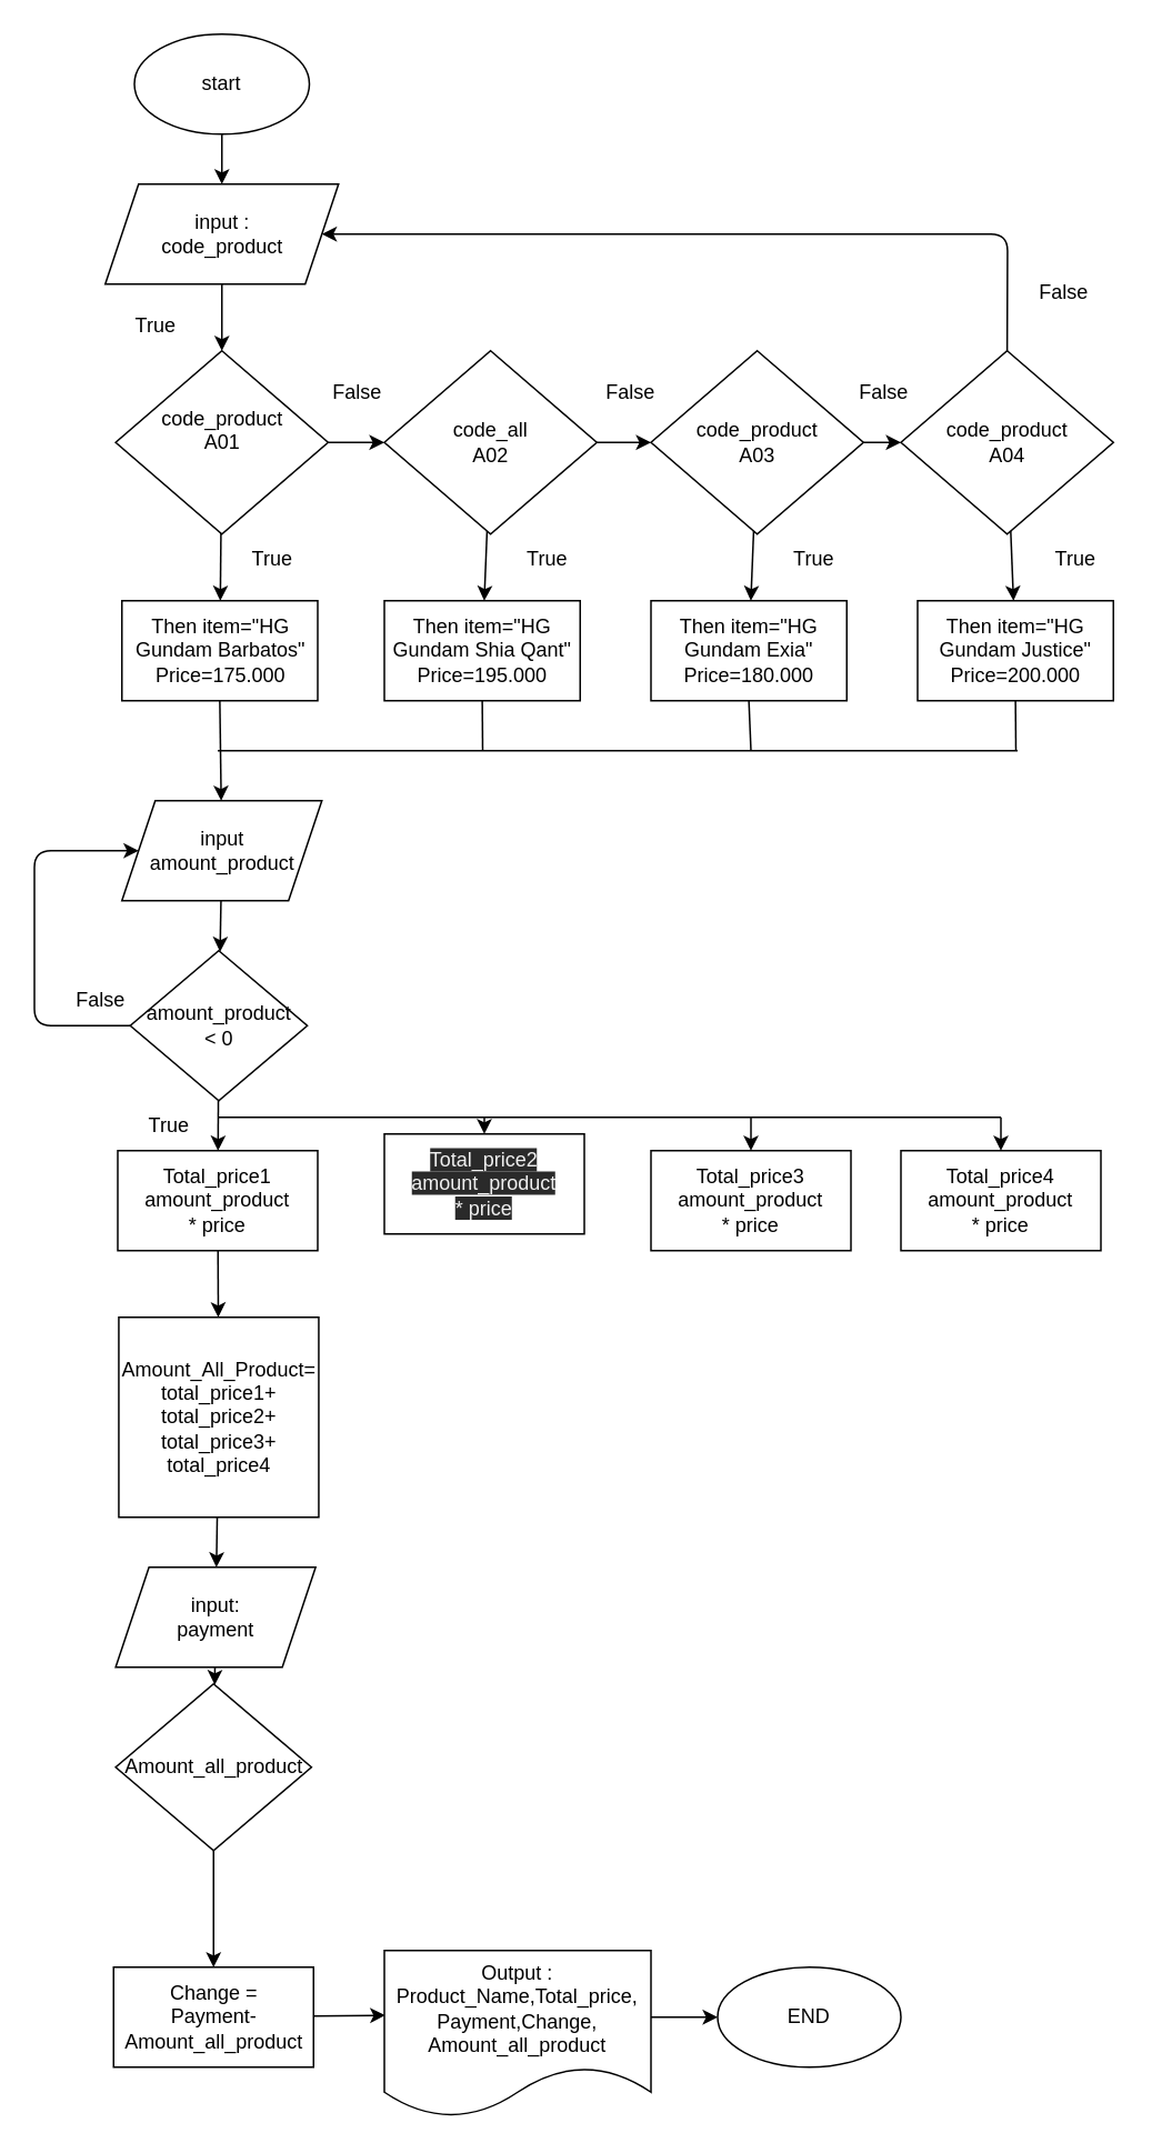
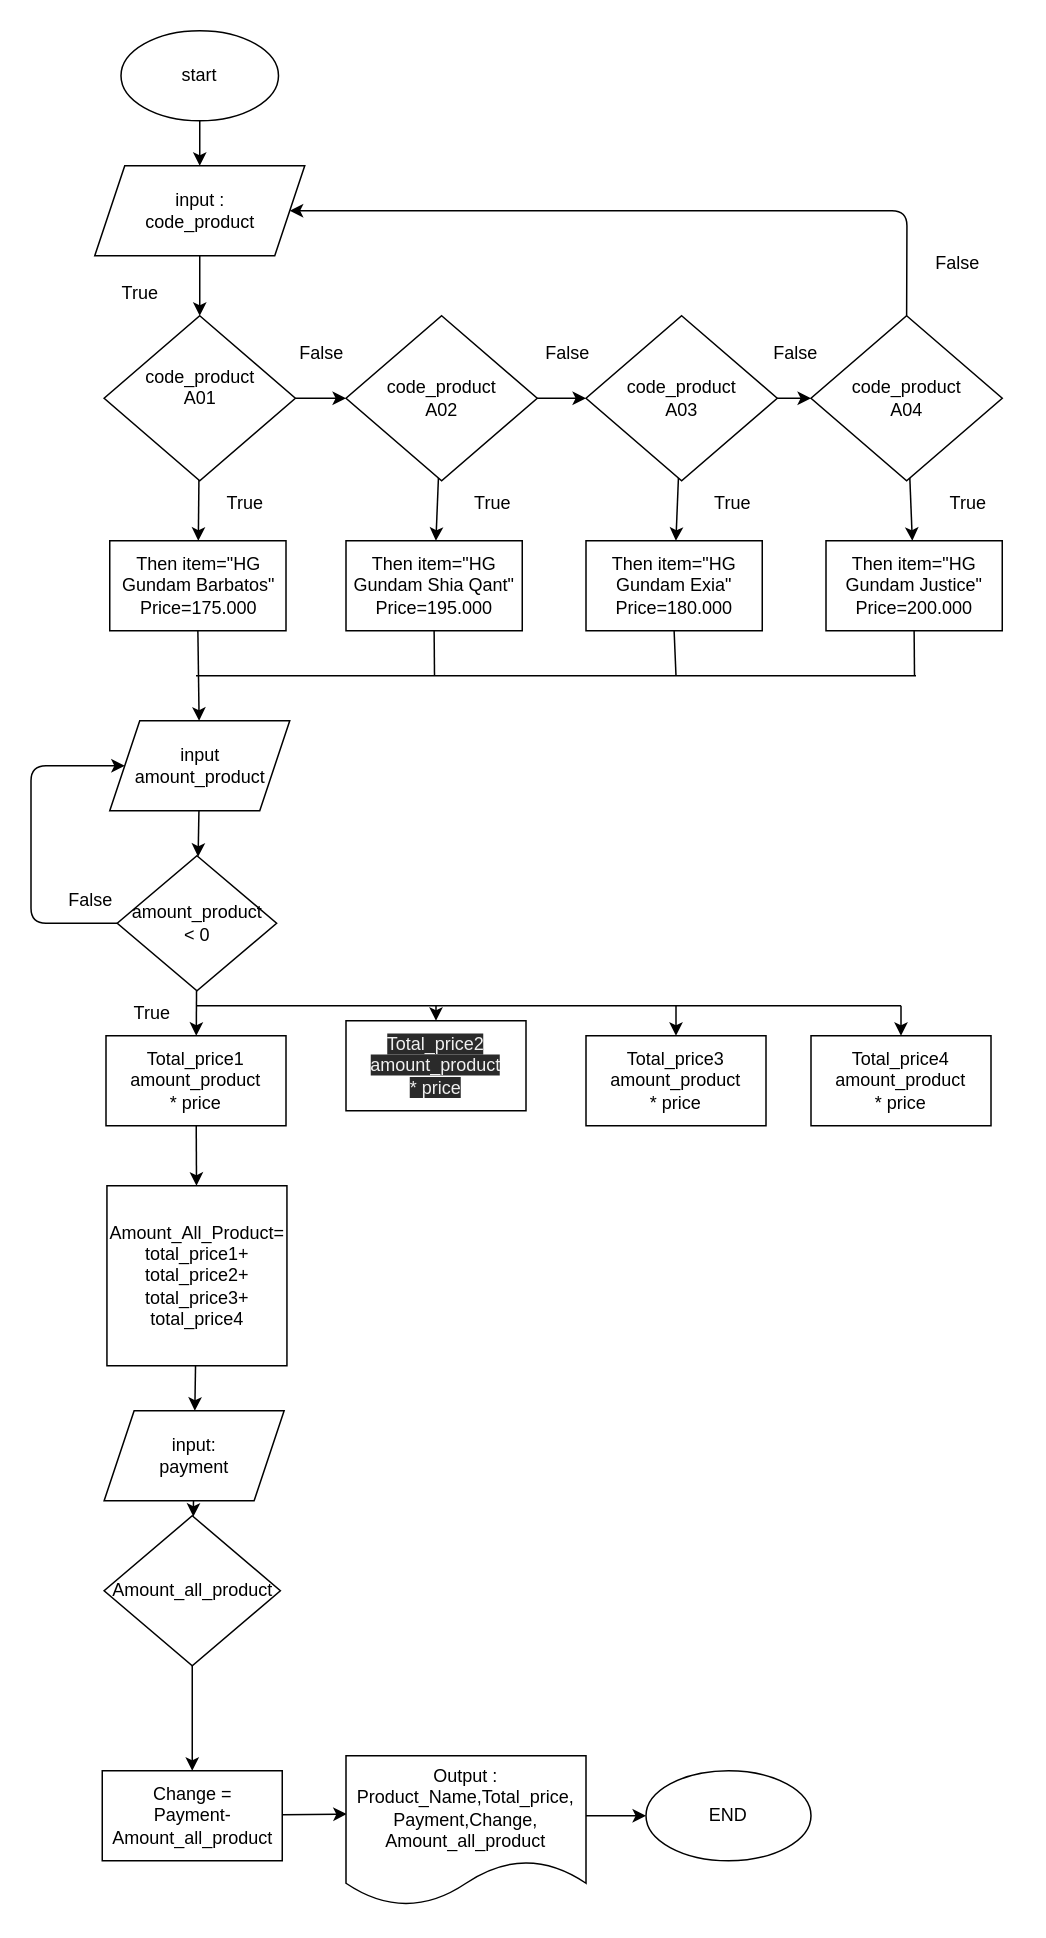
  <mxCell id="0" />
  <mxCell id="1" parent="0" />
  <mxCell id="2" value="" style="edgeStyle=none;html=1;" edge="1" parent="1" source="3" target="5"><mxGeometry relative="1" as="geometry"><mxPoint x="132.5" y="110" as="targetPoint" /></mxGeometry></mxCell>
  <mxCell id="3" value="start" style="ellipse;whiteSpace=wrap;html=1;" vertex="1" parent="1"><mxGeometry x="80" y="20" width="105" height="60" as="geometry" /></mxCell>
  <mxCell id="4" value="" style="edgeStyle=none;html=1;entryX=0.5;entryY=0;entryDx=0;entryDy=0;" edge="1" parent="1" source="5" target="8"><mxGeometry relative="1" as="geometry"><mxPoint x="133" y="200" as="targetPoint" /></mxGeometry></mxCell>
  <mxCell id="5" value="input :&lt;br&gt;code_product" style="shape=parallelogram;perimeter=parallelogramPerimeter;whiteSpace=wrap;html=1;fixedSize=1;" vertex="1" parent="1"><mxGeometry x="62.5" y="110" width="140" height="60" as="geometry" /></mxCell>
  <mxCell id="6" value="" style="edgeStyle=none;html=1;" edge="1" parent="1" source="8" target="11"><mxGeometry relative="1" as="geometry" /></mxCell>
  <mxCell id="7" value="" style="edgeStyle=none;html=1;" edge="1" parent="1" source="8" target="18"><mxGeometry relative="1" as="geometry" /></mxCell>
  <mxCell id="8" value="code_product&lt;br&gt;A01&lt;br&gt;&lt;br&gt;" style="rhombus;whiteSpace=wrap;html=1;" vertex="1" parent="1"><mxGeometry x="68.75" y="210" width="127.5" height="110" as="geometry" /></mxCell>
  <mxCell id="9" value="" style="edgeStyle=none;html=1;" edge="1" parent="1" source="11" target="14"><mxGeometry relative="1" as="geometry" /></mxCell>
  <mxCell id="10" value="" style="edgeStyle=none;html=1;" edge="1" parent="1" source="11" target="19"><mxGeometry relative="1" as="geometry" /></mxCell>
- <mxCell id="11" value="code_all&lt;br&gt;A02&lt;br&gt;" style="rhombus;whiteSpace=wrap;html=1;" vertex="1" parent="1"><mxGeometry x="230" y="210" width="127.5" height="110" as="geometry" /></mxCell>
+ <mxCell id="11" value="code_product&lt;br&gt;A02&lt;br&gt;" style="rhombus;whiteSpace=wrap;html=1;" vertex="1" parent="1"><mxGeometry x="230" y="210" width="127.5" height="110" as="geometry" /></mxCell>
  <mxCell id="12" value="" style="edgeStyle=none;html=1;" edge="1" parent="1" source="14" target="16"><mxGeometry relative="1" as="geometry" /></mxCell>
  <mxCell id="13" value="" style="edgeStyle=none;html=1;" edge="1" parent="1" source="14" target="20"><mxGeometry relative="1" as="geometry" /></mxCell>
  <mxCell id="14" value="code_product&lt;br&gt;A03&lt;br&gt;" style="rhombus;whiteSpace=wrap;html=1;" vertex="1" parent="1"><mxGeometry x="390" y="210" width="127.5" height="110" as="geometry" /></mxCell>
  <mxCell id="15" value="" style="edgeStyle=none;html=1;" edge="1" parent="1" source="16" target="21"><mxGeometry relative="1" as="geometry" /></mxCell>
  <mxCell id="16" value="code_product&lt;br&gt;A04&lt;br&gt;" style="rhombus;whiteSpace=wrap;html=1;" vertex="1" parent="1"><mxGeometry x="540" y="210" width="127.5" height="110" as="geometry" /></mxCell>
  <mxCell id="17" value="" style="endArrow=classic;html=1;exitX=0.5;exitY=0;exitDx=0;exitDy=0;entryX=1;entryY=0.5;entryDx=0;entryDy=0;" edge="1" parent="1" source="16" target="5"><mxGeometry width="50" height="50" relative="1" as="geometry"><mxPoint x="340" y="310" as="sourcePoint" /><mxPoint x="390" y="260" as="targetPoint" /><Array as="points"><mxPoint x="604" y="140" /></Array></mxGeometry></mxCell>
  <mxCell id="18" value="Then item=&quot;HG Gundam Barbatos&quot;&lt;br&gt;Price=175.000" style="rounded=0;whiteSpace=wrap;html=1;" vertex="1" parent="1"><mxGeometry x="72.5" y="360" width="117.5" height="60" as="geometry" /></mxCell>
  <mxCell id="19" value="&lt;span&gt;Then item=&quot;HG Gundam Shia Qant&quot;&lt;/span&gt;&lt;br&gt;&lt;span&gt;Price=195.000&lt;/span&gt;" style="rounded=0;whiteSpace=wrap;html=1;" vertex="1" parent="1"><mxGeometry x="230" y="360" width="117.5" height="60" as="geometry" /></mxCell>
  <mxCell id="20" value="&lt;span&gt;Then item=&quot;HG Gundam Exia&quot;&lt;/span&gt;&lt;br&gt;&lt;span&gt;Price=180.000&lt;/span&gt;" style="rounded=0;whiteSpace=wrap;html=1;" vertex="1" parent="1"><mxGeometry x="390" y="360" width="117.5" height="60" as="geometry" /></mxCell>
  <mxCell id="21" value="&lt;span&gt;Then item=&quot;HG Gundam Justice&quot;&lt;/span&gt;&lt;br&gt;&lt;span&gt;Price=200.000&lt;/span&gt;" style="rounded=0;whiteSpace=wrap;html=1;" vertex="1" parent="1"><mxGeometry x="550" y="360" width="117.5" height="60" as="geometry" /></mxCell>
  <mxCell id="22" value="" style="endArrow=classic;html=1;exitX=0.5;exitY=1;exitDx=0;exitDy=0;" edge="1" parent="1" source="18" target="28"><mxGeometry width="50" height="50" relative="1" as="geometry"><mxPoint x="340" y="370" as="sourcePoint" /><mxPoint x="131" y="490" as="targetPoint" /></mxGeometry></mxCell>
  <mxCell id="23" value="" style="endArrow=none;html=1;" edge="1" parent="1"><mxGeometry width="50" height="50" relative="1" as="geometry"><mxPoint x="130" y="450" as="sourcePoint" /><mxPoint x="610" y="450" as="targetPoint" /></mxGeometry></mxCell>
  <mxCell id="24" value="" style="endArrow=none;html=1;entryX=0.5;entryY=1;entryDx=0;entryDy=0;" edge="1" parent="1" target="19"><mxGeometry width="50" height="50" relative="1" as="geometry"><mxPoint x="289" y="450" as="sourcePoint" /><mxPoint x="390" y="320" as="targetPoint" /></mxGeometry></mxCell>
  <mxCell id="25" value="" style="endArrow=none;html=1;entryX=0.5;entryY=1;entryDx=0;entryDy=0;" edge="1" parent="1" target="20"><mxGeometry width="50" height="50" relative="1" as="geometry"><mxPoint x="450" y="450" as="sourcePoint" /><mxPoint x="390" y="320" as="targetPoint" /></mxGeometry></mxCell>
  <mxCell id="26" value="" style="endArrow=none;html=1;entryX=0.5;entryY=1;entryDx=0;entryDy=0;" edge="1" parent="1" target="21"><mxGeometry width="50" height="50" relative="1" as="geometry"><mxPoint x="609" y="450" as="sourcePoint" /><mxPoint x="390" y="320" as="targetPoint" /></mxGeometry></mxCell>
  <mxCell id="27" value="" style="edgeStyle=none;html=1;" edge="1" parent="1" source="28" target="30"><mxGeometry relative="1" as="geometry" /></mxCell>
  <mxCell id="28" value="input&lt;br&gt;amount_product" style="shape=parallelogram;perimeter=parallelogramPerimeter;whiteSpace=wrap;html=1;fixedSize=1;" vertex="1" parent="1"><mxGeometry x="72.5" y="480" width="120" height="60" as="geometry" /></mxCell>
  <mxCell id="29" value="" style="edgeStyle=none;html=1;" edge="1" parent="1" source="30" target="32"><mxGeometry relative="1" as="geometry" /></mxCell>
  <mxCell id="30" value="amount_product&lt;br&gt;&amp;lt; 0" style="rhombus;whiteSpace=wrap;html=1;" vertex="1" parent="1"><mxGeometry x="77.5" y="570" width="106.25" height="90" as="geometry" /></mxCell>
  <mxCell id="31" value="" style="edgeStyle=none;html=1;" edge="1" parent="1" source="32" target="41"><mxGeometry relative="1" as="geometry" /></mxCell>
  <mxCell id="32" value="Total_price1&lt;br&gt;amount_product&lt;br&gt;* price" style="rounded=0;whiteSpace=wrap;html=1;" vertex="1" parent="1"><mxGeometry x="70" y="690" width="120" height="60" as="geometry" /></mxCell>
  <mxCell id="33" value="&lt;span style=&quot;color: rgb(240 , 240 , 240) ; font-family: &amp;#34;helvetica&amp;#34; ; font-size: 12px ; font-style: normal ; font-weight: 400 ; letter-spacing: normal ; text-align: center ; text-indent: 0px ; text-transform: none ; word-spacing: 0px ; background-color: rgb(42 , 42 , 42) ; display: inline ; float: none&quot;&gt;Total_price2&lt;/span&gt;&lt;br style=&quot;color: rgb(240 , 240 , 240) ; font-family: &amp;#34;helvetica&amp;#34; ; font-size: 12px ; font-style: normal ; font-weight: 400 ; letter-spacing: normal ; text-align: center ; text-indent: 0px ; text-transform: none ; word-spacing: 0px ; background-color: rgb(42 , 42 , 42)&quot;&gt;&lt;span style=&quot;color: rgb(240 , 240 , 240) ; font-family: &amp;#34;helvetica&amp;#34; ; font-size: 12px ; font-style: normal ; font-weight: 400 ; letter-spacing: normal ; text-align: center ; text-indent: 0px ; text-transform: none ; word-spacing: 0px ; background-color: rgb(42 , 42 , 42) ; display: inline ; float: none&quot;&gt;amount_product&lt;/span&gt;&lt;br style=&quot;color: rgb(240 , 240 , 240) ; font-family: &amp;#34;helvetica&amp;#34; ; font-size: 12px ; font-style: normal ; font-weight: 400 ; letter-spacing: normal ; text-align: center ; text-indent: 0px ; text-transform: none ; word-spacing: 0px ; background-color: rgb(42 , 42 , 42)&quot;&gt;&lt;span style=&quot;color: rgb(240 , 240 , 240) ; font-family: &amp;#34;helvetica&amp;#34; ; font-size: 12px ; font-style: normal ; font-weight: 400 ; letter-spacing: normal ; text-align: center ; text-indent: 0px ; text-transform: none ; word-spacing: 0px ; background-color: rgb(42 , 42 , 42) ; display: inline ; float: none&quot;&gt;* price&lt;/span&gt;" style="rounded=0;whiteSpace=wrap;html=1;" vertex="1" parent="1"><mxGeometry x="230" y="680" width="120" height="60" as="geometry" /></mxCell>
  <mxCell id="34" value="&lt;span&gt;Total_price3&lt;/span&gt;&lt;br&gt;&lt;span&gt;amount_product&lt;/span&gt;&lt;br&gt;&lt;span&gt;* price&lt;/span&gt;" style="rounded=0;whiteSpace=wrap;html=1;" vertex="1" parent="1"><mxGeometry x="390" y="690" width="120" height="60" as="geometry" /></mxCell>
  <mxCell id="35" value="&lt;span&gt;Total_price4&lt;/span&gt;&lt;br&gt;&lt;span&gt;amount_product&lt;/span&gt;&lt;br&gt;&lt;span&gt;* price&lt;/span&gt;" style="rounded=0;whiteSpace=wrap;html=1;" vertex="1" parent="1"><mxGeometry x="540" y="690" width="120" height="60" as="geometry" /></mxCell>
  <mxCell id="36" value="" style="endArrow=none;html=1;" edge="1" parent="1"><mxGeometry width="50" height="50" relative="1" as="geometry"><mxPoint x="130" y="670" as="sourcePoint" /><mxPoint x="600" y="670" as="targetPoint" /></mxGeometry></mxCell>
  <mxCell id="37" value="" style="endArrow=classic;html=1;entryX=0.5;entryY=0;entryDx=0;entryDy=0;" edge="1" parent="1" target="33"><mxGeometry width="50" height="50" relative="1" as="geometry"><mxPoint x="290" y="670" as="sourcePoint" /><mxPoint x="410" y="570" as="targetPoint" /></mxGeometry></mxCell>
  <mxCell id="38" value="" style="endArrow=classic;html=1;entryX=0.5;entryY=0;entryDx=0;entryDy=0;" edge="1" parent="1" target="34"><mxGeometry width="50" height="50" relative="1" as="geometry"><mxPoint x="450" y="670" as="sourcePoint" /><mxPoint x="410" y="570" as="targetPoint" /></mxGeometry></mxCell>
  <mxCell id="39" value="" style="endArrow=classic;html=1;" edge="1" parent="1" target="35"><mxGeometry width="50" height="50" relative="1" as="geometry"><mxPoint x="600" y="670" as="sourcePoint" /><mxPoint x="410" y="570" as="targetPoint" /></mxGeometry></mxCell>
  <mxCell id="40" value="" style="edgeStyle=none;html=1;" edge="1" parent="1" source="41" target="43"><mxGeometry relative="1" as="geometry" /></mxCell>
  <mxCell id="41" value="Amount_All_Product=&lt;br&gt;total_price1+&lt;br&gt;total_price2+&lt;br&gt;total_price3+&lt;br&gt;total_price4" style="whiteSpace=wrap;html=1;aspect=fixed;" vertex="1" parent="1"><mxGeometry x="70.63" y="790" width="120" height="120" as="geometry" /></mxCell>
  <mxCell id="42" value="" style="edgeStyle=none;html=1;" edge="1" parent="1" source="43" target="45"><mxGeometry relative="1" as="geometry" /></mxCell>
  <mxCell id="43" value="input:&lt;br&gt;payment" style="shape=parallelogram;perimeter=parallelogramPerimeter;whiteSpace=wrap;html=1;fixedSize=1;" vertex="1" parent="1"><mxGeometry x="68.75" y="940" width="120" height="60" as="geometry" /></mxCell>
  <mxCell id="44" value="" style="edgeStyle=none;html=1;" edge="1" parent="1" source="45" target="47"><mxGeometry relative="1" as="geometry" /></mxCell>
  <mxCell id="45" value="Amount_all_product&lt;br&gt;" style="rhombus;whiteSpace=wrap;html=1;" vertex="1" parent="1"><mxGeometry x="68.75" y="1010" width="117.5" height="100" as="geometry" /></mxCell>
  <mxCell id="46" value="" style="edgeStyle=none;html=1;entryX=0.003;entryY=0.389;entryDx=0;entryDy=0;entryPerimeter=0;" edge="1" parent="1" source="47" target="49"><mxGeometry relative="1" as="geometry"><mxPoint x="230" y="1210" as="targetPoint" /></mxGeometry></mxCell>
  <mxCell id="47" value="Change =&lt;br&gt;Payment-Amount_all_product" style="rounded=0;whiteSpace=wrap;html=1;" vertex="1" parent="1"><mxGeometry x="67.5" y="1180" width="120" height="60" as="geometry" /></mxCell>
  <mxCell id="48" value="" style="edgeStyle=none;html=1;" edge="1" parent="1" target="50"><mxGeometry relative="1" as="geometry"><mxPoint x="390" y="1210" as="sourcePoint" /></mxGeometry></mxCell>
  <mxCell id="49" value="Output :&lt;br&gt;Product_Name,Total_price,&lt;br&gt;Payment,Change,&lt;br&gt;Amount_all_product&lt;br&gt;" style="shape=document;whiteSpace=wrap;html=1;boundedLbl=1;" vertex="1" parent="1"><mxGeometry x="230" y="1170" width="160" height="100" as="geometry" /></mxCell>
  <mxCell id="50" value="END" style="ellipse;whiteSpace=wrap;html=1;" vertex="1" parent="1"><mxGeometry x="430" y="1180" width="110" height="60" as="geometry" /></mxCell>
  <mxCell id="51" value="False" style="text;html=1;strokeColor=none;fillColor=none;align=center;verticalAlign=middle;whiteSpace=wrap;rounded=0;" vertex="1" parent="1"><mxGeometry x="607.5" y="160" width="60" height="30" as="geometry" /></mxCell>
  <mxCell id="52" value="True" style="text;html=1;strokeColor=none;fillColor=none;align=center;verticalAlign=middle;whiteSpace=wrap;rounded=0;" vertex="1" parent="1"><mxGeometry x="62.5" y="180" width="60" height="30" as="geometry" /></mxCell>
  <mxCell id="53" value="False" style="text;html=1;strokeColor=none;fillColor=none;align=center;verticalAlign=middle;whiteSpace=wrap;rounded=0;" vertex="1" parent="1"><mxGeometry x="183.75" y="220" width="60" height="30" as="geometry" /></mxCell>
  <mxCell id="54" value="False" style="text;html=1;strokeColor=none;fillColor=none;align=center;verticalAlign=middle;whiteSpace=wrap;rounded=0;" vertex="1" parent="1"><mxGeometry x="347.5" y="220" width="60" height="30" as="geometry" /></mxCell>
  <mxCell id="55" value="False" style="text;html=1;strokeColor=none;fillColor=none;align=center;verticalAlign=middle;whiteSpace=wrap;rounded=0;" vertex="1" parent="1"><mxGeometry x="500" y="220" width="60" height="30" as="geometry" /></mxCell>
  <mxCell id="56" value="True" style="text;html=1;strokeColor=none;fillColor=none;align=center;verticalAlign=middle;whiteSpace=wrap;rounded=0;" vertex="1" parent="1"><mxGeometry x="132.5" y="320" width="60" height="30" as="geometry" /></mxCell>
  <mxCell id="57" value="True" style="text;html=1;strokeColor=none;fillColor=none;align=center;verticalAlign=middle;whiteSpace=wrap;rounded=0;" vertex="1" parent="1"><mxGeometry x="297.5" y="320" width="60" height="30" as="geometry" /></mxCell>
  <mxCell id="58" value="True" style="text;html=1;strokeColor=none;fillColor=none;align=center;verticalAlign=middle;whiteSpace=wrap;rounded=0;" vertex="1" parent="1"><mxGeometry x="457.5" y="320" width="60" height="30" as="geometry" /></mxCell>
  <mxCell id="59" value="True" style="text;html=1;strokeColor=none;fillColor=none;align=center;verticalAlign=middle;whiteSpace=wrap;rounded=0;" vertex="1" parent="1"><mxGeometry x="615" y="320" width="60" height="30" as="geometry" /></mxCell>
  <mxCell id="60" value="" style="endArrow=classic;html=1;exitX=0;exitY=0.5;exitDx=0;exitDy=0;entryX=0;entryY=0.5;entryDx=0;entryDy=0;" edge="1" parent="1" source="30" target="28"><mxGeometry width="50" height="50" relative="1" as="geometry"><mxPoint x="300" y="590" as="sourcePoint" /><mxPoint x="30" y="490" as="targetPoint" /><Array as="points"><mxPoint x="20" y="615" /><mxPoint x="20" y="510" /></Array></mxGeometry></mxCell>
  <mxCell id="61" value="False" style="text;html=1;strokeColor=none;fillColor=none;align=center;verticalAlign=middle;whiteSpace=wrap;rounded=0;" vertex="1" parent="1"><mxGeometry x="30" y="590" width="60" height="20" as="geometry" /></mxCell>
  <mxCell id="62" value="True" style="text;html=1;strokeColor=none;fillColor=none;align=center;verticalAlign=middle;whiteSpace=wrap;rounded=0;" vertex="1" parent="1"><mxGeometry x="70.63" y="660" width="60" height="30" as="geometry" /></mxCell>
